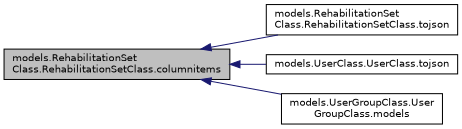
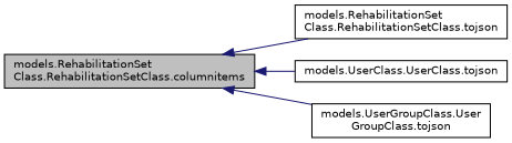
  digraph {
    rankdir=LR
    node [color=black fillcolor=white fontname=Helvetica fontsize=10 shape=record style=filled]
    edge [color=midnightblue dir=back fontname=Helvetica fontsize=10 labelfontname=Helvetica labelfontsize=10 style=solid]
    n1 [fillcolor=grey75 fontcolor=black height=0.2 label="models.RehabilitationSet\lClass.RehabilitationSetClass.columnitems" width=0.4]
    n2 [height=0.2 label="models.RehabilitationSet\lClass.RehabilitationSetClass.tojson" width=0.4]
    n3 [height=0.2 label="models.UserClass.UserClass.tojson" width=0.4]
-   n4 [height=0.2 label="models.UserGroupClass.User\lGroupClass.models" width=0.4]
+   n4 [height=0.2 label="models.UserGroupClass.User\lGroupClass.tojson" width=0.4]
    n1 -> n2
    n1 -> n3
    n1 -> n4
  }
